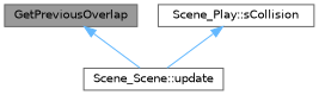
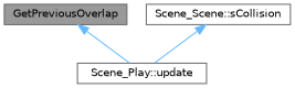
  digraph {
    rankdir=TB
    node [color=grey40 fillcolor=white fontname=Helvetica fontsize=10 shape=box style=filled]
    edge [color=steelblue1 dir=back fontname=Helvetica fontsize=10 labelfontname=Helvetica labelfontsize=10 style=solid]
    n1 [color=gray40 fillcolor=grey60 fontcolor=black height=0.2 label=GetPreviousOverlap width=0.4]
-   n2 [height=0.2 label="Scene_Scene::update" width=0.4]
-   n3 [height=0.2 label="Scene_Play::sCollision" width=0.4]
+   n2 [height=0.2 label="Scene_Play::update" width=0.4]
+   n3 [height=0.2 label="Scene_Scene::sCollision" width=0.4]
    n1 -> n2
    n3 -> n2
  }
